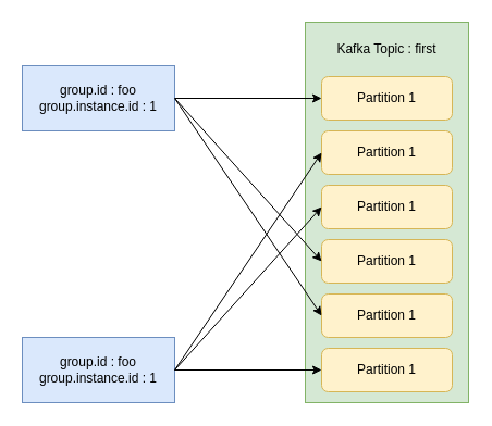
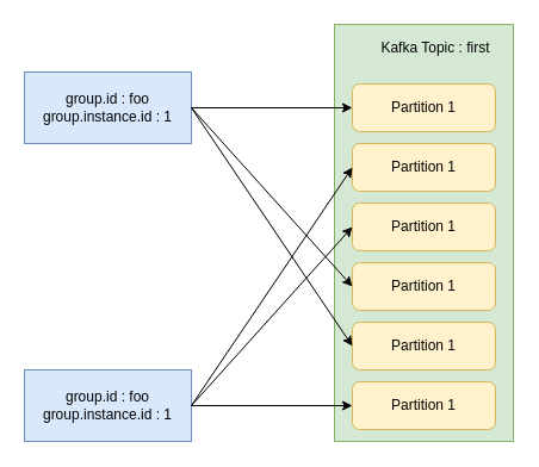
  <mxCell id="0" />
  <mxCell id="1" parent="0" />
  <mxCell id="2" value="" style="rounded=0;whiteSpace=wrap;html=1;fillColor=#d5e8d4;strokeColor=#82b366;" vertex="1" parent="1"><mxGeometry x="280" y="20" width="150" height="350" as="geometry" /></mxCell>
  <mxCell id="3" style="edgeStyle=orthogonalEdgeStyle;rounded=0;orthogonalLoop=1;jettySize=auto;html=1;entryX=0;entryY=0.5;entryDx=0;entryDy=0;" edge="1" parent="1" source="4" target="6"><mxGeometry relative="1" as="geometry" /></mxCell>
  <mxCell id="4" value="group.id : foo&lt;br&gt;group.instance.id : 1" style="rounded=0;whiteSpace=wrap;html=1;align=center;fillColor=#dae8fc;strokeColor=#6c8ebf;" vertex="1" parent="1"><mxGeometry x="20" y="60" width="140" height="60" as="geometry" /></mxCell>
- <mxCell id="5" value="Kafka Topic : first" style="text;html=1;strokeColor=none;fillColor=none;align=center;verticalAlign=middle;whiteSpace=wrap;rounded=0;" vertex="1" parent="1"><mxGeometry x="300" y="30" width="110" height="30" as="geometry" /></mxCell>
+ <mxCell id="5" value="Kafka Topic : first" style="text;html=1;strokeColor=none;fillColor=none;align=center;verticalAlign=middle;whiteSpace=wrap;rounded=0;" vertex="1" parent="1"><mxGeometry x="310" y="25" width="110" height="30" as="geometry" /></mxCell>
  <mxCell id="6" value="Partition 1" style="rounded=1;whiteSpace=wrap;html=1;fillColor=#fff2cc;strokeColor=#d6b656;" vertex="1" parent="1"><mxGeometry x="295" y="70" width="120" height="40" as="geometry" /></mxCell>
  <mxCell id="7" value="Partition 1" style="rounded=1;whiteSpace=wrap;html=1;fillColor=#fff2cc;strokeColor=#d6b656;" vertex="1" parent="1"><mxGeometry x="295" y="120" width="120" height="40" as="geometry" /></mxCell>
  <mxCell id="8" value="Partition 1" style="rounded=1;whiteSpace=wrap;html=1;fillColor=#fff2cc;strokeColor=#d6b656;" vertex="1" parent="1"><mxGeometry x="295" y="170" width="120" height="40" as="geometry" /></mxCell>
  <mxCell id="9" value="Partition 1" style="rounded=1;whiteSpace=wrap;html=1;fillColor=#fff2cc;strokeColor=#d6b656;" vertex="1" parent="1"><mxGeometry x="295" width="120" height="40" as="geometry" y="220" /></mxCell>
  <mxCell id="10" value="Partition 1" style="rounded=1;whiteSpace=wrap;html=1;fillColor=#fff2cc;strokeColor=#d6b656;" vertex="1" parent="1"><mxGeometry x="295" y="270" width="120" height="40" as="geometry" /></mxCell>
  <mxCell id="11" value="Partition 1" style="rounded=1;whiteSpace=wrap;html=1;fillColor=#fff2cc;strokeColor=#d6b656;" vertex="1" parent="1"><mxGeometry x="295" y="320" width="120" height="40" as="geometry" /></mxCell>
  <mxCell id="12" value="" style="endArrow=classic;html=1;rounded=0;exitX=1;exitY=0.5;exitDx=0;exitDy=0;entryX=0;entryY=0.5;entryDx=0;entryDy=0;" edge="1" parent="1" source="4" target="9"><mxGeometry width="50" height="50" relative="1" as="geometry"><mxPoint x="180" y="110" as="sourcePoint" /><mxPoint x="315" y="160" as="targetPoint" /></mxGeometry></mxCell>
  <mxCell id="13" value="" style="endArrow=classic;html=1;rounded=0;exitX=1;exitY=0.5;exitDx=0;exitDy=0;entryX=0;entryY=0.5;entryDx=0;entryDy=0;" edge="1" parent="1" source="4" target="10"><mxGeometry width="50" height="50" relative="1" as="geometry"><mxPoint x="190" y="120" as="sourcePoint" /><mxPoint x="325" y="170" as="targetPoint" /></mxGeometry></mxCell>
  <mxCell id="14" value="group.id : foo&lt;br&gt;group.instance.id : 1" style="rounded=0;whiteSpace=wrap;html=1;align=center;fillColor=#dae8fc;strokeColor=#6c8ebf;" vertex="1" parent="1"><mxGeometry x="20" y="310" width="140" height="60" as="geometry" /></mxCell>
  <mxCell id="15" style="rounded=0;orthogonalLoop=1;jettySize=auto;html=1;exitX=1;exitY=0.5;exitDx=0;exitDy=0;entryX=0;entryY=0.5;entryDx=0;entryDy=0;" edge="1" parent="1" source="14" target="11"><mxGeometry relative="1" as="geometry"><mxPoint x="180" y="440" as="sourcePoint" /><mxPoint x="260" y="430" as="targetPoint" /></mxGeometry></mxCell>
  <mxCell id="16" style="rounded=0;orthogonalLoop=1;jettySize=auto;html=1;exitX=1;exitY=0.5;exitDx=0;exitDy=0;entryX=0;entryY=0.5;entryDx=0;entryDy=0;" edge="1" parent="1" source="14" target="8"><mxGeometry relative="1" as="geometry"><mxPoint x="170" y="350" as="sourcePoint" /><mxPoint x="305" y="350" as="targetPoint" /></mxGeometry></mxCell>
  <mxCell id="17" style="rounded=0;orthogonalLoop=1;jettySize=auto;html=1;exitX=1;exitY=0.5;exitDx=0;exitDy=0;entryX=0;entryY=0.5;entryDx=0;entryDy=0;" edge="1" parent="1" source="14" target="7"><mxGeometry relative="1" as="geometry"><mxPoint x="170" y="350" as="sourcePoint" /><mxPoint x="305" y="350" as="targetPoint" /></mxGeometry></mxCell>
